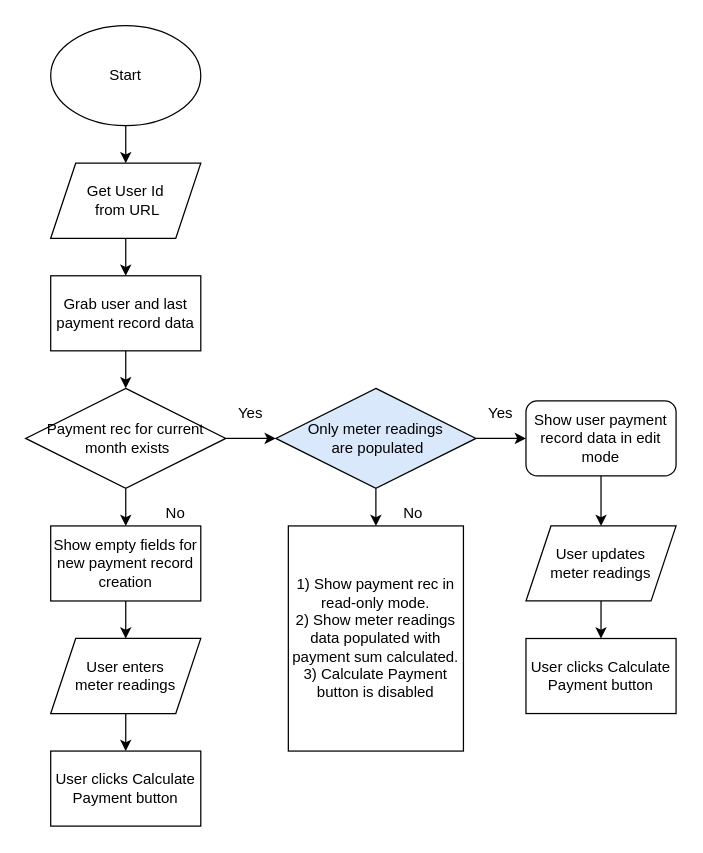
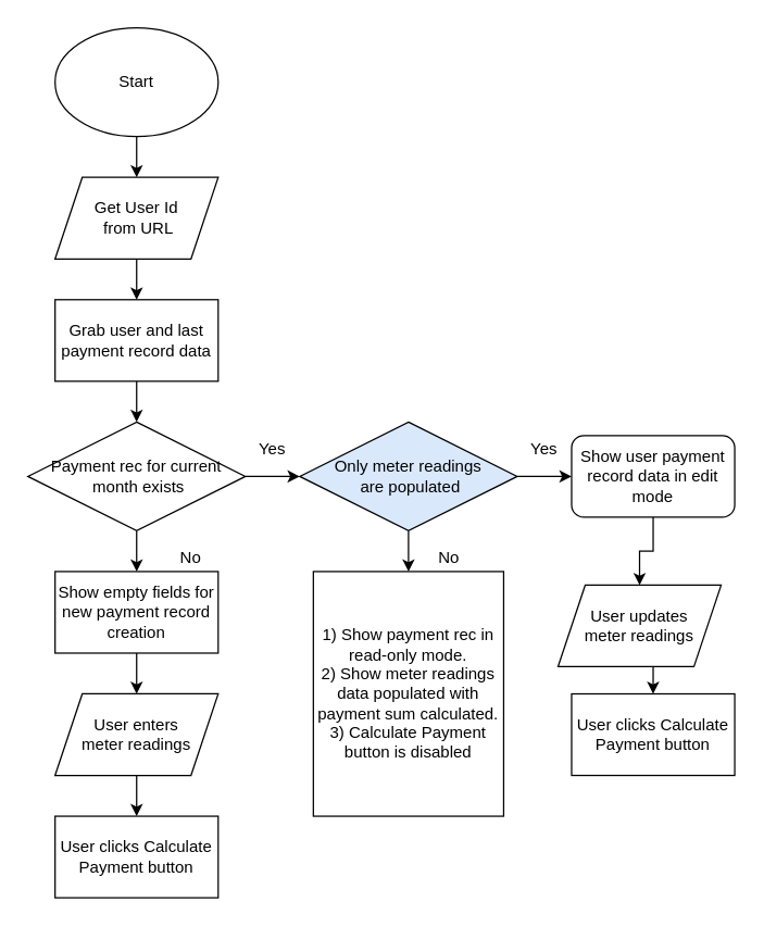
  <mxCell id="0" />
  <mxCell id="1" parent="0" />
  <mxCell id="2" value="Start" style="ellipse;whiteSpace=wrap;html=1;" vertex="1" parent="1"><mxGeometry x="40" y="20" width="120" height="80" as="geometry" /></mxCell>
  <mxCell id="3" style="edgeStyle=orthogonalEdgeStyle;rounded=0;orthogonalLoop=1;jettySize=auto;html=1;exitX=0.5;exitY=1;exitDx=0;exitDy=0;entryX=0.5;entryY=0;entryDx=0;entryDy=0;" edge="1" parent="1" source="4" target="9"><mxGeometry relative="1" as="geometry" /></mxCell>
  <mxCell id="4" value="Grab user and last payment record data" style="rounded=0;whiteSpace=wrap;html=1;" vertex="1" parent="1"><mxGeometry x="40" y="220" width="120" height="60" as="geometry" /></mxCell>
  <mxCell id="5" style="edgeStyle=orthogonalEdgeStyle;rounded=0;orthogonalLoop=1;jettySize=auto;html=1;exitX=0.5;exitY=1;exitDx=0;exitDy=0;entryX=0.5;entryY=0;entryDx=0;entryDy=0;" edge="1" parent="1" source="6" target="4"><mxGeometry relative="1" as="geometry" /></mxCell>
  <mxCell id="6" value="&lt;span&gt;Get User Id&lt;br&gt;&amp;nbsp;from URL&lt;/span&gt;" style="shape=parallelogram;perimeter=parallelogramPerimeter;whiteSpace=wrap;html=1;fixedSize=1;" vertex="1" parent="1"><mxGeometry x="40" y="130" width="120" height="60" as="geometry" /></mxCell>
  <mxCell id="7" style="edgeStyle=orthogonalEdgeStyle;rounded=0;orthogonalLoop=1;jettySize=auto;html=1;exitX=1;exitY=0.5;exitDx=0;exitDy=0;entryX=0;entryY=0.5;entryDx=0;entryDy=0;" edge="1" parent="1" source="9" target="11"><mxGeometry relative="1" as="geometry" /></mxCell>
  <mxCell id="8" style="edgeStyle=orthogonalEdgeStyle;rounded=0;orthogonalLoop=1;jettySize=auto;html=1;exitX=0.5;exitY=1;exitDx=0;exitDy=0;entryX=0.5;entryY=0;entryDx=0;entryDy=0;" edge="1" parent="1" source="9" target="20"><mxGeometry relative="1" as="geometry" /></mxCell>
  <mxCell id="9" value="Payment rec for current&lt;br&gt;&amp;nbsp;month exists" style="rhombus;whiteSpace=wrap;html=1;" vertex="1" parent="1"><mxGeometry x="20" y="310" width="160" height="80" as="geometry" /></mxCell>
  <mxCell id="10" style="edgeStyle=orthogonalEdgeStyle;rounded=0;orthogonalLoop=1;jettySize=auto;html=1;exitX=1;exitY=0.5;exitDx=0;exitDy=0;entryX=0;entryY=0.5;entryDx=0;entryDy=0;" edge="1" parent="1" source="11" target="18"><mxGeometry relative="1" as="geometry" /></mxCell>
  <mxCell id="11" value="Only meter readings&lt;br&gt;&amp;nbsp;are populated" style="rhombus;whiteSpace=wrap;html=1;fillColor=#dae8fc;" vertex="1" parent="1"><mxGeometry x="220" y="310" width="160" height="80" as="geometry" /></mxCell>
  <mxCell id="12" value="Yes" style="text;html=1;strokeColor=none;fillColor=none;align=center;verticalAlign=middle;whiteSpace=wrap;rounded=0;" vertex="1" parent="1"><mxGeometry x="180" y="320" width="40" height="20" as="geometry" /></mxCell>
  <mxCell id="13" value="Yes" style="text;html=1;strokeColor=none;fillColor=none;align=center;verticalAlign=middle;whiteSpace=wrap;rounded=0;" vertex="1" parent="1"><mxGeometry x="380" y="320" width="40" height="20" as="geometry" /></mxCell>
  <mxCell id="14" value="No" style="text;html=1;strokeColor=none;fillColor=none;align=center;verticalAlign=middle;whiteSpace=wrap;rounded=0;" vertex="1" parent="1"><mxGeometry x="120" y="400" width="40" height="20" as="geometry" /></mxCell>
  <mxCell id="15" value="No" style="text;html=1;strokeColor=none;fillColor=none;align=center;verticalAlign=middle;whiteSpace=wrap;rounded=0;" vertex="1" parent="1"><mxGeometry x="310" y="400" width="40" height="20" as="geometry" /></mxCell>
  <mxCell id="16" value="" style="endArrow=classic;html=1;exitX=0.5;exitY=1;exitDx=0;exitDy=0;entryX=0.5;entryY=0;entryDx=0;entryDy=0;" edge="1" parent="1" source="2" target="6"><mxGeometry width="50" height="50" relative="1" as="geometry"><mxPoint x="220" y="400" as="sourcePoint" /><mxPoint x="270" y="350" as="targetPoint" /></mxGeometry></mxCell>
  <mxCell id="17" style="edgeStyle=orthogonalEdgeStyle;rounded=0;orthogonalLoop=1;jettySize=auto;html=1;exitX=0.5;exitY=1;exitDx=0;exitDy=0;entryX=0.5;entryY=0;entryDx=0;entryDy=0;" edge="1" parent="1" source="18" target="27"><mxGeometry relative="1" as="geometry" /></mxCell>
  <mxCell id="18" value="Show user payment record data in edit mode" style="whiteSpace=wrap;html=1;rounded=1;" vertex="1" parent="1"><mxGeometry x="420" y="320" width="120" height="60" as="geometry" /></mxCell>
  <mxCell id="19" style="edgeStyle=orthogonalEdgeStyle;rounded=0;orthogonalLoop=1;jettySize=auto;html=1;exitX=0.5;exitY=1;exitDx=0;exitDy=0;entryX=0.5;entryY=0;entryDx=0;entryDy=0;" edge="1" parent="1" source="20" target="23"><mxGeometry relative="1" as="geometry" /></mxCell>
  <mxCell id="20" value="&lt;span&gt;Show empty fields for new payment record creation&lt;/span&gt;" style="rounded=0;whiteSpace=wrap;html=1;" vertex="1" parent="1"><mxGeometry x="40" y="420" width="120" height="60" as="geometry" /></mxCell>
  <mxCell id="21" value="User clicks Calculate Payment button" style="rounded=0;whiteSpace=wrap;html=1;" vertex="1" parent="1"><mxGeometry x="40" y="600" width="120" height="60" as="geometry" /></mxCell>
  <mxCell id="22" style="edgeStyle=orthogonalEdgeStyle;rounded=0;orthogonalLoop=1;jettySize=auto;html=1;exitX=0.5;exitY=1;exitDx=0;exitDy=0;entryX=0.5;entryY=0;entryDx=0;entryDy=0;" edge="1" parent="1" source="23" target="21"><mxGeometry relative="1" as="geometry" /></mxCell>
  <mxCell id="23" value="User enters&lt;br&gt;meter readings" style="shape=parallelogram;perimeter=parallelogramPerimeter;whiteSpace=wrap;html=1;fixedSize=1;" vertex="1" parent="1"><mxGeometry x="40" y="510" width="120" height="60" as="geometry" /></mxCell>
  <mxCell id="24" value="1) Show payment rec in read-only mode.&lt;br&gt;2) Show meter readings data populated with payment sum calculated.&lt;br&gt;3) Calculate Payment button is disabled" style="rounded=0;whiteSpace=wrap;html=1;" vertex="1" parent="1"><mxGeometry x="230" y="420" width="140" height="180" as="geometry" /></mxCell>
  <mxCell id="25" value="" style="endArrow=classic;html=1;exitX=0.5;exitY=1;exitDx=0;exitDy=0;entryX=0.5;entryY=0;entryDx=0;entryDy=0;" edge="1" parent="1" source="11" target="24"><mxGeometry width="50" height="50" relative="1" as="geometry"><mxPoint x="250" y="320" as="sourcePoint" /><mxPoint x="300" y="270" as="targetPoint" /></mxGeometry></mxCell>
  <mxCell id="26" style="edgeStyle=orthogonalEdgeStyle;rounded=0;orthogonalLoop=1;jettySize=auto;html=1;exitX=0.5;exitY=1;exitDx=0;exitDy=0;entryX=0.5;entryY=0;entryDx=0;entryDy=0;" edge="1" parent="1" source="27" target="28"><mxGeometry relative="1" as="geometry" /></mxCell>
- <mxCell id="27" value="User updates &lt;br&gt;meter readings" style="shape=parallelogram;perimeter=parallelogramPerimeter;whiteSpace=wrap;html=1;fixedSize=1;" vertex="1" parent="1"><mxGeometry x="420" y="420" width="120" height="60" as="geometry" /></mxCell>
+ <mxCell id="27" value="User updates &lt;br&gt;meter readings" style="shape=parallelogram;perimeter=parallelogramPerimeter;whiteSpace=wrap;html=1;fixedSize=1;" vertex="1" parent="1"><mxGeometry x="410" y="430" width="120" height="60" as="geometry" /></mxCell>
  <mxCell id="28" value="User clicks Calculate Payment button" style="rounded=0;whiteSpace=wrap;html=1;" vertex="1" parent="1"><mxGeometry x="420" y="510" width="120" height="60" as="geometry" /></mxCell>
